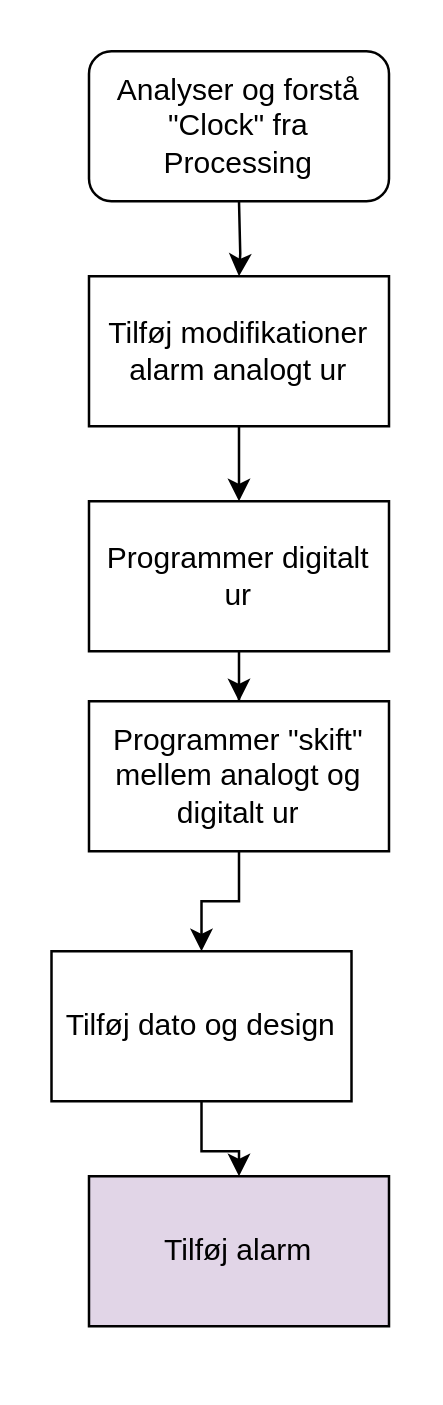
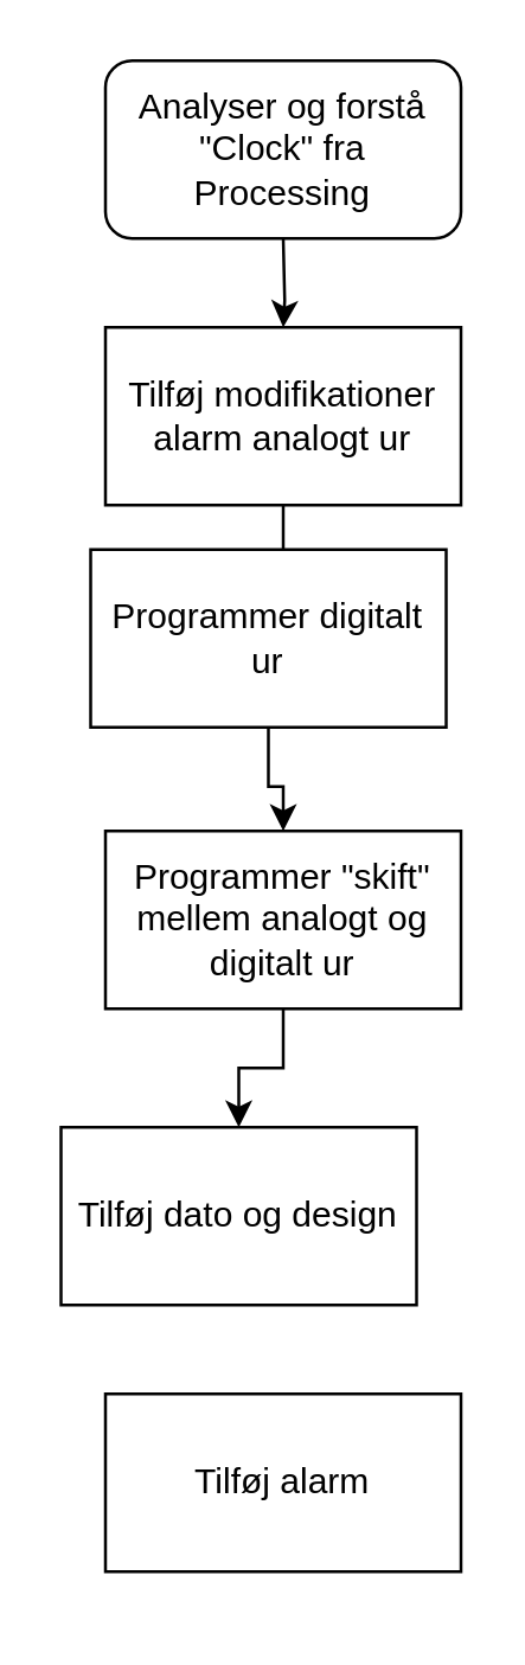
  <mxCell id="0" />
  <mxCell id="1" parent="0" />
  <mxCell id="2" value="" style="edgeStyle=orthogonalEdgeStyle;rounded=0;orthogonalLoop=1;jettySize=auto;html=1;" edge="1" parent="1" target="4"><mxGeometry relative="1" as="geometry"><mxPoint x="95" y="80" as="sourcePoint" /></mxGeometry></mxCell>
  <mxCell id="3" value="" style="edgeStyle=orthogonalEdgeStyle;rounded=0;orthogonalLoop=1;jettySize=auto;html=1;" edge="1" parent="1" source="4" target="10"><mxGeometry relative="1" as="geometry" /></mxCell>
  <mxCell id="4" value="Tilføj modifikationer alarm analogt ur" style="rounded=0;whiteSpace=wrap;html=1;" vertex="1" parent="1"><mxGeometry x="35" y="110" width="120" height="60" as="geometry" /></mxCell>
  <mxCell id="5" value="" style="edgeStyle=orthogonalEdgeStyle;rounded=0;orthogonalLoop=1;jettySize=auto;html=1;" edge="1" parent="1" source="6" target="8"><mxGeometry relative="1" as="geometry" /></mxCell>
  <mxCell id="6" value="Programmer &quot;skift&quot; mellem analogt og digitalt ur" style="rounded=0;whiteSpace=wrap;html=1;" vertex="1" parent="1"><mxGeometry x="35" y="280" width="120" height="60" as="geometry" /></mxCell>
- <mxCell id="7" value="" style="edgeStyle=orthogonalEdgeStyle;rounded=0;orthogonalLoop=1;jettySize=auto;html=1;" edge="1" parent="1" source="8" target="13"><mxGeometry relative="1" as="geometry" /></mxCell>
  <mxCell id="8" value="Tilføj dato og design" style="rounded=0;whiteSpace=wrap;html=1;" vertex="1" parent="1"><mxGeometry x="20" y="380" width="120" height="60" as="geometry" /></mxCell>
  <mxCell id="9" value="" style="edgeStyle=orthogonalEdgeStyle;rounded=0;orthogonalLoop=1;jettySize=auto;html=1;" edge="1" parent="1" source="10" target="6"><mxGeometry relative="1" as="geometry" /></mxCell>
- <mxCell id="10" value="Programmer digitalt ur" style="rounded=0;whiteSpace=wrap;html=1;" vertex="1" parent="1"><mxGeometry x="35" y="200" width="120" height="60" as="geometry" /></mxCell>
+ <mxCell id="10" value="Programmer digitalt ur" style="rounded=0;whiteSpace=wrap;html=1;" vertex="1" parent="1"><mxGeometry x="30" y="185" width="120" height="60" as="geometry" /></mxCell>
  <mxCell id="11" value="&lt;span&gt;Analyser og forstå &quot;Clock&quot; fra Processing&lt;/span&gt;" style="rounded=1;whiteSpace=wrap;html=1;" vertex="1" parent="1"><mxGeometry x="35" y="20" width="120" height="60" as="geometry" /></mxCell>
  <mxCell id="12" style="edgeStyle=orthogonalEdgeStyle;rounded=0;orthogonalLoop=1;jettySize=auto;html=1;exitX=0.5;exitY=1;exitDx=0;exitDy=0;" edge="1" parent="1"><mxGeometry relative="1" as="geometry"><mxPoint x="95" y="540" as="sourcePoint" /><mxPoint x="95" y="540" as="targetPoint" /></mxGeometry></mxCell>
- <mxCell id="13" value="Tilføj alarm" style="rounded=0;whiteSpace=wrap;html=1;fillColor=#e1d5e7;" vertex="1" parent="1"><mxGeometry x="35" y="470" width="120" height="60" as="geometry" /></mxCell>
+ <mxCell id="13" value="Tilføj alarm" style="rounded=0;whiteSpace=wrap;html=1;" vertex="1" parent="1"><mxGeometry x="35" y="470" width="120" height="60" as="geometry" /></mxCell>
